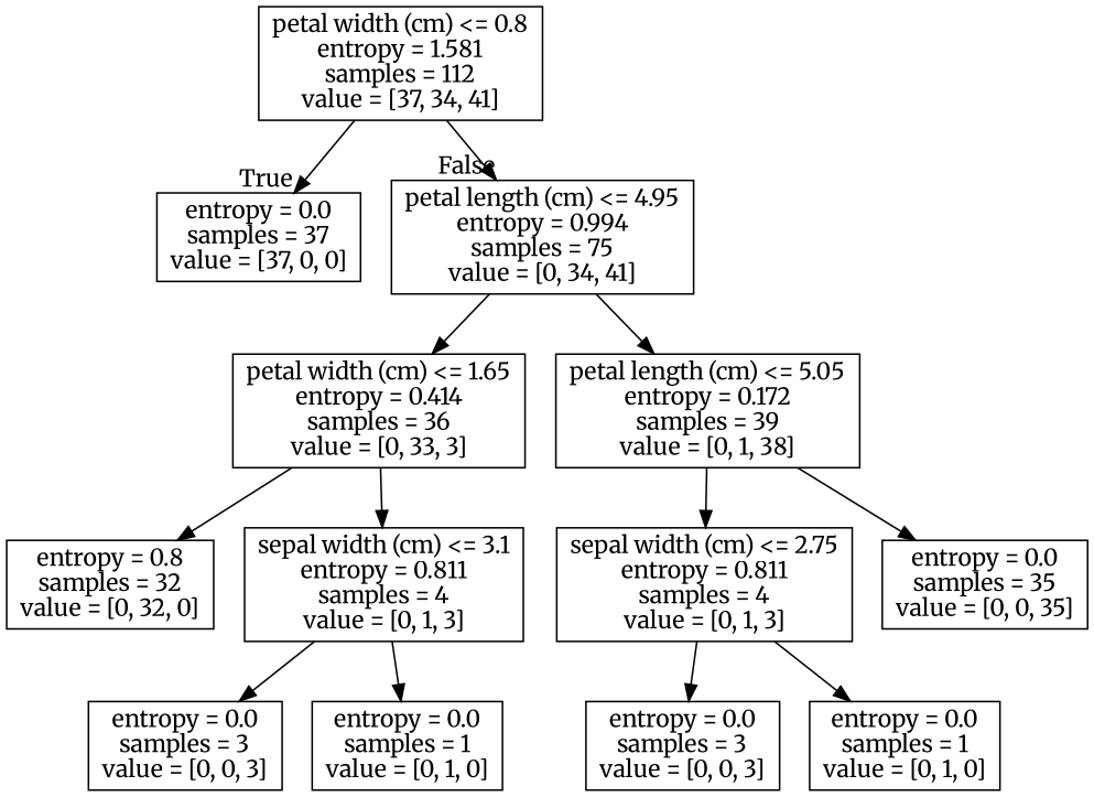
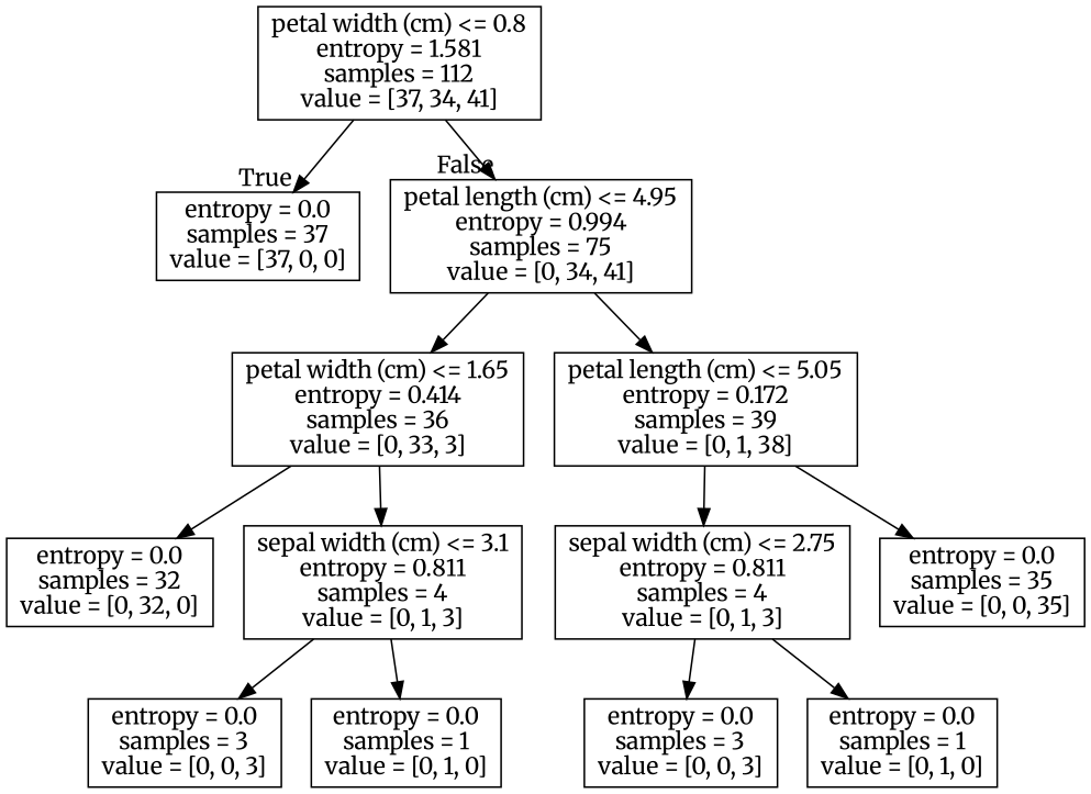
  digraph {
    fontname=Merriweather
    node [fontname=Merriweather shape=box]
    edge [fontname=Merriweather]
    n1 [label="petal width (cm) <= 0.8\nentropy = 1.581\nsamples = 112\nvalue = [37, 34, 41]"]
    n2 [label="entropy = 0.0\nsamples = 37\nvalue = [37, 0, 0]"]
    n3 [label="petal length (cm) <= 4.95\nentropy = 0.994\nsamples = 75\nvalue = [0, 34, 41]"]
    n4 [label="petal width (cm) <= 1.65\nentropy = 0.414\nsamples = 36\nvalue = [0, 33, 3]"]
    n5 [label="petal length (cm) <= 5.05\nentropy = 0.172\nsamples = 39\nvalue = [0, 1, 38]"]
-   n6 [label="entropy = 0.8\nsamples = 32\nvalue = [0, 32, 0]"]
+   n6 [label="entropy = 0.0\nsamples = 32\nvalue = [0, 32, 0]"]
    n7 [label="sepal width (cm) <= 3.1\nentropy = 0.811\nsamples = 4\nvalue = [0, 1, 3]"]
    n8 [label="entropy = 0.0\nsamples = 3\nvalue = [0, 0, 3]"]
    n9 [label="entropy = 0.0\nsamples = 1\nvalue = [0, 1, 0]"]
    n10 [label="sepal width (cm) <= 2.75\nentropy = 0.811\nsamples = 4\nvalue = [0, 1, 3]"]
    n11 [label="entropy = 0.0\nsamples = 35\nvalue = [0, 0, 35]"]
    n12 [label="entropy = 0.0\nsamples = 3\nvalue = [0, 0, 3]"]
    n13 [label="entropy = 0.0\nsamples = 1\nvalue = [0, 1, 0]"]
    n1 -> n2 [headlabel=True labelangle=45 labeldistance=2.5]
    n1 -> n3 [headlabel=False labelangle=-45 labeldistance=2.5]
    n3 -> n4
    n3 -> n5
    n4 -> n6
    n4 -> n7
    n5 -> n10
    n5 -> n11
    n7 -> n8
    n7 -> n9
    n10 -> n12
    n10 -> n13
  }
